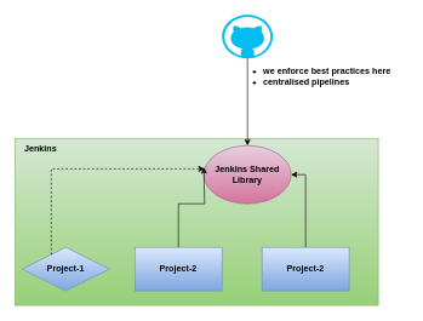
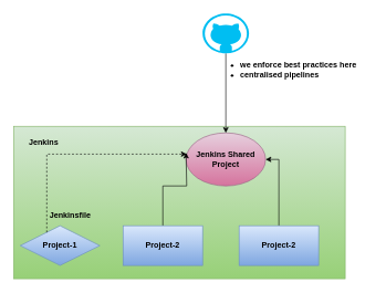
  <mxCell id="0" />
  <mxCell id="1" parent="0" />
  <mxCell id="2" value="" style="rounded=0;whiteSpace=wrap;html=1;fillColor=#d5e8d4;gradientColor=#97d077;strokeColor=#82b366;" parent="1" vertex="1"><mxGeometry x="20" y="190" width="500" height="230" as="geometry" /></mxCell>
  <mxCell id="3" value="&lt;b&gt;Project-1&lt;/b&gt;" style="rhombus;whiteSpace=wrap;html=1;fillColor=#dae8fc;gradientColor=#7ea6e0;strokeColor=#6c8ebf;" parent="1" vertex="1"><mxGeometry x="30" y="340" width="120" height="60" as="geometry" /></mxCell>
- <mxCell id="4" value="&lt;b&gt;Jenkins Shared Library&lt;/b&gt;" style="ellipse;whiteSpace=wrap;html=1;fillColor=#e6d0de;gradientColor=#d5739d;strokeColor=#996185;" parent="1" vertex="1"><mxGeometry x="280" y="200" width="120" height="80" as="geometry" /></mxCell>
+ <mxCell id="4" value="&lt;b&gt;Jenkins Shared Project&lt;/b&gt;" style="ellipse;whiteSpace=wrap;html=1;fillColor=#e6d0de;gradientColor=#d5739d;strokeColor=#996185;" parent="1" vertex="1"><mxGeometry x="280" y="200" width="120" height="80" as="geometry" /></mxCell>
  <mxCell id="5" style="edgeStyle=orthogonalEdgeStyle;rounded=0;orthogonalLoop=1;jettySize=auto;html=1;entryX=0.5;entryY=0;entryDx=0;entryDy=0;" parent="1" source="6" target="4" edge="1"><mxGeometry relative="1" as="geometry" /></mxCell>
  <mxCell id="6" value="" style="verticalLabelPosition=bottom;html=1;verticalAlign=top;align=center;strokeColor=none;fillColor=#00BEF2;shape=mxgraph.azure.github_code;pointerEvents=1;" parent="1" vertex="1"><mxGeometry x="305" y="20" width="70" height="60" as="geometry" /></mxCell>
- <mxCell id="7" value="&lt;b&gt;Jenkins&lt;/b&gt;" style="text;html=1;align=center;verticalAlign=middle;resizable=0;points=[];autosize=1;strokeColor=none;fillColor=none;" parent="1" vertex="1"><mxGeometry x="20" y="190" width="70" height="30" as="geometry" /></mxCell>
+ <mxCell id="7" value="&lt;b&gt;Jenkins&lt;/b&gt;" style="text;html=1;align=center;verticalAlign=middle;resizable=0;points=[];autosize=1;strokeColor=none;fillColor=none;" parent="1" vertex="1"><mxGeometry x="30" y="200" width="70" height="30" as="geometry" /></mxCell>
  <mxCell id="8" style="edgeStyle=orthogonalEdgeStyle;rounded=0;orthogonalLoop=1;jettySize=auto;html=1;entryX=0.008;entryY=0.4;entryDx=0;entryDy=0;entryPerimeter=0;dashed=1;" parent="1" source="3" target="4" edge="1"><mxGeometry relative="1" as="geometry"><Array as="points"><mxPoint x="70" y="232" /></Array></mxGeometry></mxCell>
  <mxCell id="9" style="edgeStyle=orthogonalEdgeStyle;rounded=0;orthogonalLoop=1;jettySize=auto;html=1;" parent="1" source="10" edge="1"><mxGeometry relative="1" as="geometry"><mxPoint x="280" y="230" as="targetPoint" /><Array as="points"><mxPoint x="245" y="280" /><mxPoint x="281" y="280" /></Array></mxGeometry></mxCell>
  <mxCell id="10" value="&lt;b&gt;Project-2&lt;/b&gt;" style="rounded=0;whiteSpace=wrap;html=1;fillColor=#dae8fc;gradientColor=#7ea6e0;strokeColor=#6c8ebf;" parent="1" vertex="1"><mxGeometry x="185" y="340" width="120" height="60" as="geometry" /></mxCell>
  <mxCell id="11" style="edgeStyle=orthogonalEdgeStyle;rounded=0;orthogonalLoop=1;jettySize=auto;html=1;entryX=1;entryY=0.5;entryDx=0;entryDy=0;" parent="1" source="12" target="4" edge="1"><mxGeometry relative="1" as="geometry" /></mxCell>
  <mxCell id="12" value="&lt;b&gt;Project-2&lt;/b&gt;" style="rounded=0;whiteSpace=wrap;html=1;fillColor=#dae8fc;gradientColor=#7ea6e0;strokeColor=#6c8ebf;" parent="1" vertex="1"><mxGeometry x="360" y="340" width="120" height="60" as="geometry" /></mxCell>
  <mxCell id="13" value="&lt;ul&gt;&lt;li&gt;&lt;b&gt;we enforce best practices here&lt;/b&gt;&lt;/li&gt;&lt;li&gt;&lt;b&gt;centralised pipelines&lt;/b&gt;&lt;/li&gt;&lt;/ul&gt;" style="text;html=1;align=left;verticalAlign=middle;resizable=0;points=[];autosize=1;strokeColor=none;fillColor=none;" parent="1" vertex="1"><mxGeometry x="320" y="70" width="240" height="70" as="geometry" /></mxCell>
+ <mxCell id="14" value="&lt;b&gt;Jenkinsfile&lt;/b&gt;" style="text;html=1;align=center;verticalAlign=middle;resizable=0;points=[];autosize=1;strokeColor=none;fillColor=none;" parent="1" vertex="1"><mxGeometry x="60" y="310" width="90" height="30" as="geometry" /></mxCell>
